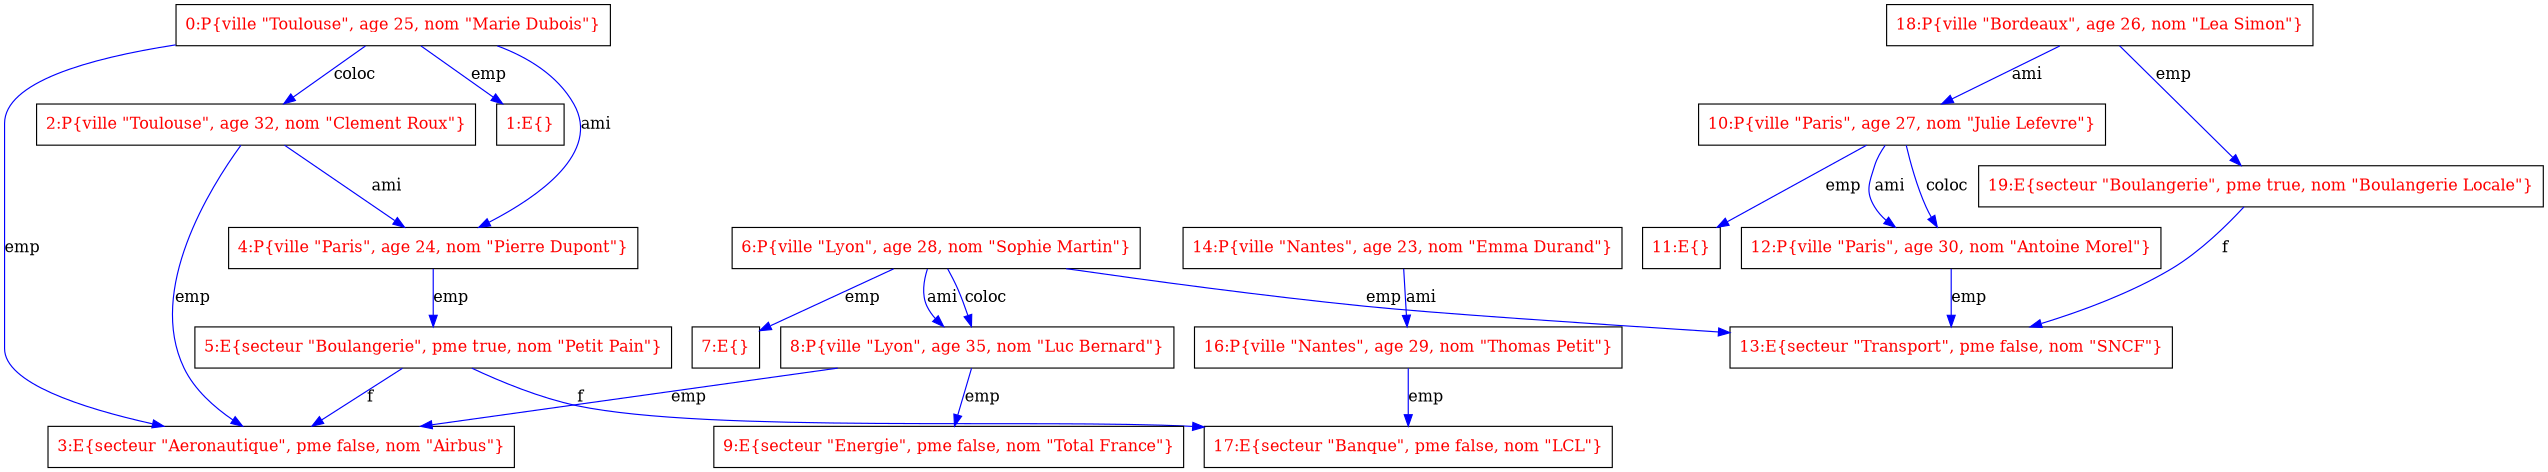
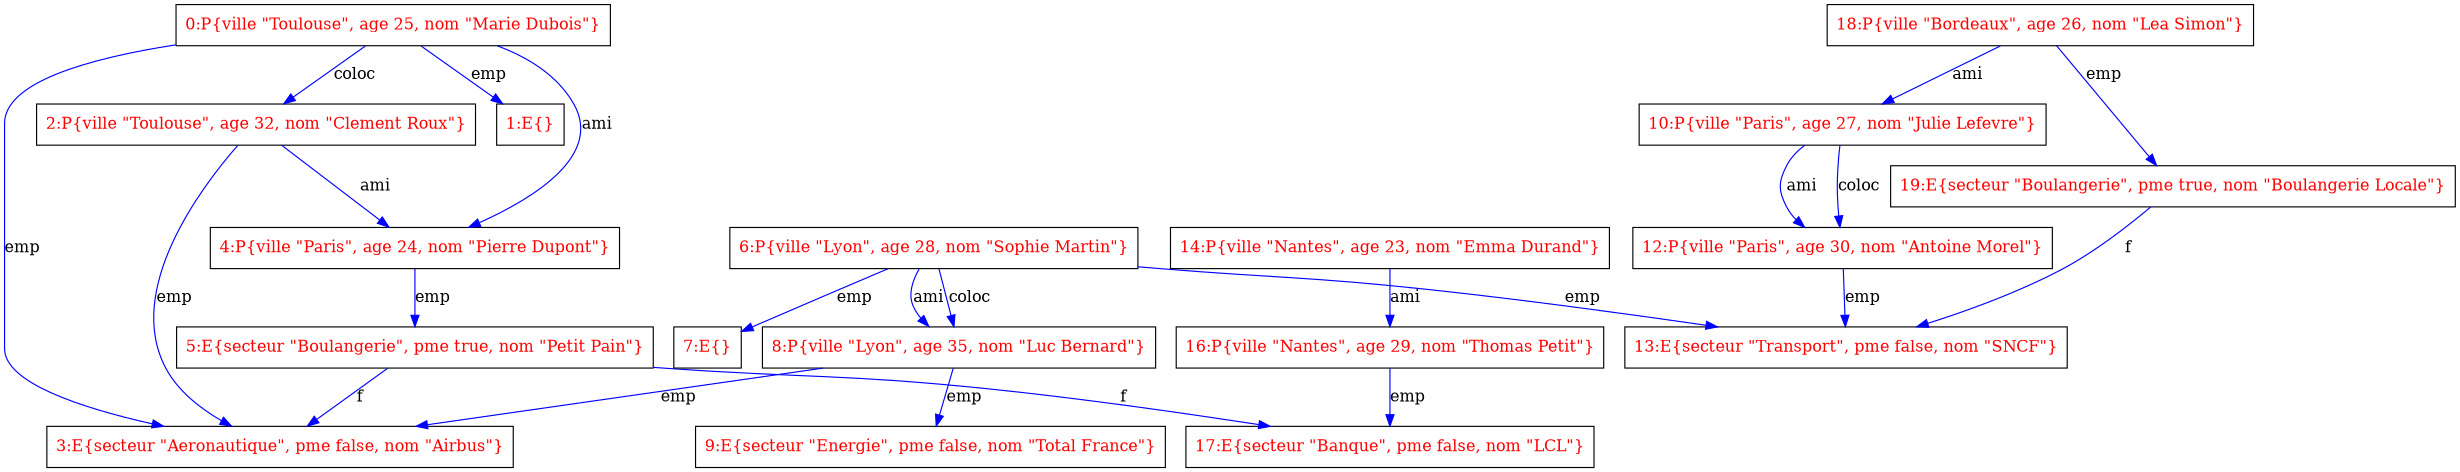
  digraph {
    node [fontcolor="#FF0000" shape=box]
    edge [color="#0000FF"]
    n1 [label="0:P{ville \"Toulouse\", age 25, nom \"Marie Dubois\"}"]
    n2 [label="1:E{}"]
    n3 [label="2:P{ville \"Toulouse\", age 32, nom \"Clement Roux\"}"]
    n4 [label="3:E{secteur \"Aeronautique\", pme false, nom \"Airbus\"}"]
    n5 [label="4:P{ville \"Paris\", age 24, nom \"Pierre Dupont\"}"]
    n6 [label="5:E{secteur \"Boulangerie\", pme true, nom \"Petit Pain\"}"]
    n7 [label="17:E{secteur \"Banque\", pme false, nom \"LCL\"}"]
    n8 [label="6:P{ville \"Lyon\", age 28, nom \"Sophie Martin\"}"]
    n9 [label="7:E{}"]
    n10 [label="8:P{ville \"Lyon\", age 35, nom \"Luc Bernard\"}"]
    n11 [label="13:E{secteur \"Transport\", pme false, nom \"SNCF\"}"]
    n12 [label="9:E{secteur \"Energie\", pme false, nom \"Total France\"}"]
    n13 [label="10:P{ville \"Paris\", age 27, nom \"Julie Lefevre\"}"]
-   n14 [label="11:E{}"]
    n15 [label="12:P{ville \"Paris\", age 30, nom \"Antoine Morel\"}"]
    n16 [label="14:P{ville \"Nantes\", age 23, nom \"Emma Durand\"}"]
    n17 [label="16:P{ville \"Nantes\", age 29, nom \"Thomas Petit\"}"]
    n18 [label="18:P{ville \"Bordeaux\", age 26, nom \"Lea Simon\"}"]
    n19 [label="19:E{secteur \"Boulangerie\", pme true, nom \"Boulangerie Locale\"}"]
    n1 -> n2 [label=emp]
    n1 -> n3 [label=coloc]
    n1 -> n4 [label=emp]
    n1 -> n5 [label=ami]
    n3 -> n4 [label=emp]
    n3 -> n5 [label=ami]
    n5 -> n6 [label=emp]
    n6 -> n4 [label=f]
    n6 -> n7 [label=f]
    n8 -> n9 [label=emp]
    n8 -> n10 [label=ami]
    n8 -> n10 [label=coloc]
    n8 -> n11 [label=emp]
    n10 -> n4 [label=emp]
    n10 -> n12 [label=emp]
-   n13 -> n14 [label=emp]
    n13 -> n15 [label=ami]
    n13 -> n15 [label=coloc]
    n15 -> n11 [label=emp]
    n16 -> n17 [label=ami]
    n17 -> n7 [label=emp]
    n18 -> n13 [label=ami]
    n18 -> n19 [label=emp]
    n19 -> n11 [label=f]
  }
